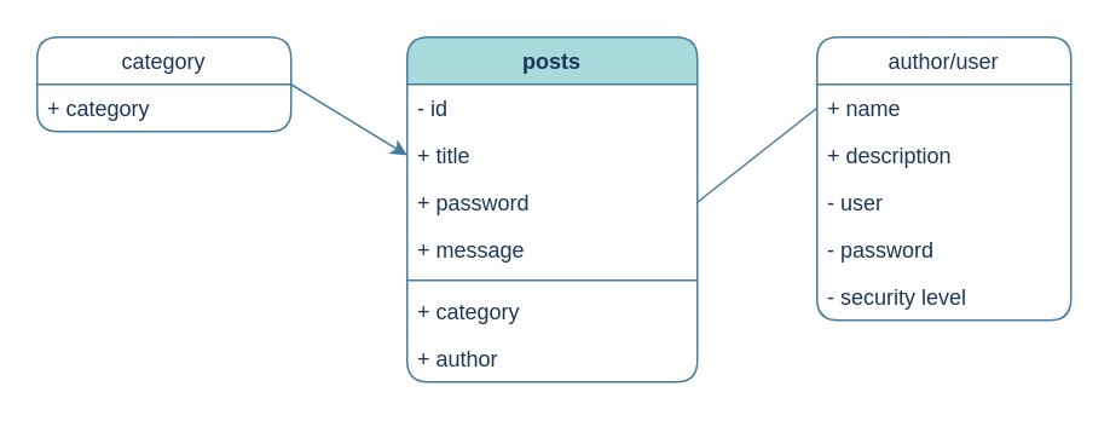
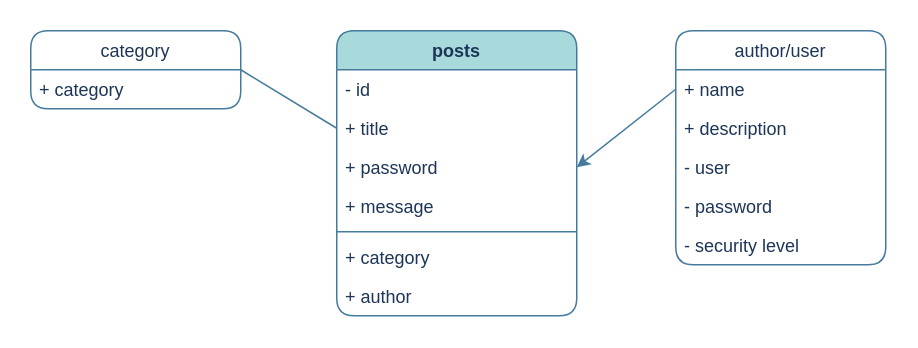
  <mxCell id="0" />
  <mxCell id="1" parent="0" />
- <mxCell id="2" style="edgeStyle=none;orthogonalLoop=1;jettySize=auto;html=1;exitX=1;exitY=0.5;exitDx=0;exitDy=0;entryX=0;entryY=0.5;entryDx=0;entryDy=0;labelBackgroundColor=#F1FAEE;strokeColor=#457B9D;fontColor=#1D3557;" edge="1" parent="1" source="3" target="7"><mxGeometry relative="1" as="geometry" /></mxCell>
+ <mxCell id="2" style="edgeStyle=none;orthogonalLoop=1;jettySize=auto;html=1;exitX=1;exitY=0.5;exitDx=0;exitDy=0;entryX=0;entryY=0.5;entryDx=0;entryDy=0;labelBackgroundColor=#F1FAEE;strokeColor=#457B9D;fontColor=#1D3557;endArrow=none;" edge="1" parent="1" source="3" target="7"><mxGeometry relative="1" as="geometry" /></mxCell>
  <mxCell id="3" value="category" style="swimlane;fontStyle=0;childLayout=stackLayout;horizontal=1;startSize=26;fillColor=none;horizontalStack=0;resizeParent=1;resizeParentMax=0;resizeLast=0;collapsible=1;marginBottom=0;strokeColor=#457B9D;fontColor=#1D3557;rounded=1;" vertex="1" parent="1"><mxGeometry x="20" y="20" width="140" height="52" as="geometry"><mxRectangle x="50" y="-1110" width="80" height="26" as="alternateBounds" /></mxGeometry></mxCell>
  <mxCell id="4" value="+ category" style="text;strokeColor=none;fillColor=none;align=left;verticalAlign=top;spacingLeft=4;spacingRight=4;overflow=hidden;rotatable=0;points=[[0,0.5],[1,0.5]];portConstraint=eastwest;fontColor=#1D3557;rounded=1;" vertex="1" parent="3"><mxGeometry y="26" width="140" height="26" as="geometry" /></mxCell>
  <mxCell id="5" value="posts" style="swimlane;fontStyle=1;align=center;verticalAlign=top;childLayout=stackLayout;horizontal=1;startSize=26;horizontalStack=0;resizeParent=1;resizeParentMax=0;resizeLast=0;collapsible=1;marginBottom=0;fillColor=#A8DADC;strokeColor=#457B9D;fontColor=#1D3557;rounded=1;" vertex="1" parent="1"><mxGeometry x="224" y="20" width="160" height="190" as="geometry"><mxRectangle x="254" y="-1110" width="60" height="26" as="alternateBounds" /></mxGeometry></mxCell>
  <mxCell id="6" value="- id" style="text;strokeColor=none;fillColor=none;align=left;verticalAlign=top;spacingLeft=4;spacingRight=4;overflow=hidden;rotatable=0;points=[[0,0.5],[1,0.5]];portConstraint=eastwest;fontColor=#1D3557;rounded=1;" vertex="1" parent="5"><mxGeometry y="26" width="160" height="26" as="geometry" /></mxCell>
  <mxCell id="7" value="+ title" style="text;strokeColor=none;fillColor=none;align=left;verticalAlign=top;spacingLeft=4;spacingRight=4;overflow=hidden;rotatable=0;points=[[0,0.5],[1,0.5]];portConstraint=eastwest;fontColor=#1D3557;rounded=1;" vertex="1" parent="5"><mxGeometry y="52" width="160" height="26" as="geometry" /></mxCell>
  <mxCell id="8" value="+ password" style="text;strokeColor=none;fillColor=none;align=left;verticalAlign=top;spacingLeft=4;spacingRight=4;overflow=hidden;rotatable=0;points=[[0,0.5],[1,0.5]];portConstraint=eastwest;fontColor=#1D3557;rounded=1;" vertex="1" parent="5"><mxGeometry y="78" width="160" height="26" as="geometry" /></mxCell>
  <mxCell id="9" value="+ message" style="text;strokeColor=none;fillColor=none;align=left;verticalAlign=top;spacingLeft=4;spacingRight=4;overflow=hidden;rotatable=0;points=[[0,0.5],[1,0.5]];portConstraint=eastwest;fontColor=#1D3557;rounded=1;" vertex="1" parent="5"><mxGeometry y="104" width="160" height="26" as="geometry" /></mxCell>
  <mxCell id="10" value="" style="line;strokeWidth=1;fillColor=none;align=left;verticalAlign=middle;spacingTop=-1;spacingLeft=3;spacingRight=3;rotatable=0;labelPosition=right;points=[];portConstraint=eastwest;labelBackgroundColor=#F1FAEE;strokeColor=#457B9D;fontColor=#1D3557;rounded=1;" vertex="1" parent="5"><mxGeometry y="130" width="160" height="8" as="geometry" /></mxCell>
  <mxCell id="11" value="+ category&#10;" style="text;strokeColor=none;fillColor=none;align=left;verticalAlign=top;spacingLeft=4;spacingRight=4;overflow=hidden;rotatable=0;points=[[0,0.5],[1,0.5]];portConstraint=eastwest;fontColor=#1D3557;rounded=1;" vertex="1" parent="5"><mxGeometry y="138" width="160" height="26" as="geometry" /></mxCell>
  <mxCell id="12" value="+ author" style="text;strokeColor=none;fillColor=none;align=left;verticalAlign=top;spacingLeft=4;spacingRight=4;overflow=hidden;rotatable=0;points=[[0,0.5],[1,0.5]];portConstraint=eastwest;fontColor=#1D3557;rounded=1;" vertex="1" parent="5"><mxGeometry y="164" width="160" height="26" as="geometry" /></mxCell>
  <mxCell id="13" value="author/user" style="swimlane;fontStyle=0;childLayout=stackLayout;horizontal=1;startSize=26;fillColor=none;horizontalStack=0;resizeParent=1;resizeParentMax=0;resizeLast=0;collapsible=1;marginBottom=0;strokeColor=#457B9D;fontColor=#1D3557;rounded=1;" vertex="1" parent="1"><mxGeometry x="450" y="20" width="140" height="156" as="geometry"><mxRectangle x="480" y="-1110" width="90" height="26" as="alternateBounds" /></mxGeometry></mxCell>
  <mxCell id="14" value="+ name" style="text;strokeColor=none;fillColor=none;align=left;verticalAlign=top;spacingLeft=4;spacingRight=4;overflow=hidden;rotatable=0;points=[[0,0.5],[1,0.5]];portConstraint=eastwest;fontColor=#1D3557;rounded=1;" vertex="1" parent="13"><mxGeometry y="26" width="140" height="26" as="geometry" /></mxCell>
  <mxCell id="15" value="+ description" style="text;strokeColor=none;fillColor=none;align=left;verticalAlign=top;spacingLeft=4;spacingRight=4;overflow=hidden;rotatable=0;points=[[0,0.5],[1,0.5]];portConstraint=eastwest;fontColor=#1D3557;rounded=1;" vertex="1" parent="13"><mxGeometry y="52" width="140" height="26" as="geometry" /></mxCell>
  <mxCell id="16" value="- user" style="text;strokeColor=none;fillColor=none;align=left;verticalAlign=top;spacingLeft=4;spacingRight=4;overflow=hidden;rotatable=0;points=[[0,0.5],[1,0.5]];portConstraint=eastwest;fontColor=#1D3557;rounded=1;" vertex="1" parent="13"><mxGeometry y="78" width="140" height="26" as="geometry" /></mxCell>
  <mxCell id="17" value="- password" style="text;strokeColor=none;fillColor=none;align=left;verticalAlign=top;spacingLeft=4;spacingRight=4;overflow=hidden;rotatable=0;points=[[0,0.5],[1,0.5]];portConstraint=eastwest;fontColor=#1D3557;rounded=1;" vertex="1" parent="13"><mxGeometry y="104" width="140" height="26" as="geometry" /></mxCell>
  <mxCell id="18" value="- security level" style="text;strokeColor=none;fillColor=none;align=left;verticalAlign=top;spacingLeft=4;spacingRight=4;overflow=hidden;rotatable=0;points=[[0,0.5],[1,0.5]];portConstraint=eastwest;fontColor=#1D3557;rounded=1;" vertex="1" parent="13"><mxGeometry y="130" width="140" height="26" as="geometry" /></mxCell>
- <mxCell id="19" style="edgeStyle=none;orthogonalLoop=1;jettySize=auto;html=1;exitX=0;exitY=0.5;exitDx=0;exitDy=0;entryX=1;entryY=0.5;entryDx=0;entryDy=0;labelBackgroundColor=#F1FAEE;strokeColor=#457B9D;fontColor=#1D3557;endArrow=none;" edge="1" parent="1" source="14" target="8"><mxGeometry relative="1" as="geometry" /></mxCell>
+ <mxCell id="19" style="edgeStyle=none;orthogonalLoop=1;jettySize=auto;html=1;exitX=0;exitY=0.5;exitDx=0;exitDy=0;entryX=1;entryY=0.5;entryDx=0;entryDy=0;labelBackgroundColor=#F1FAEE;strokeColor=#457B9D;fontColor=#1D3557;" edge="1" parent="1" source="14" target="8"><mxGeometry relative="1" as="geometry" /></mxCell>
